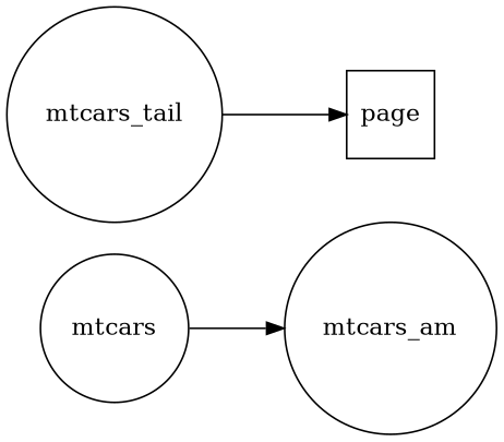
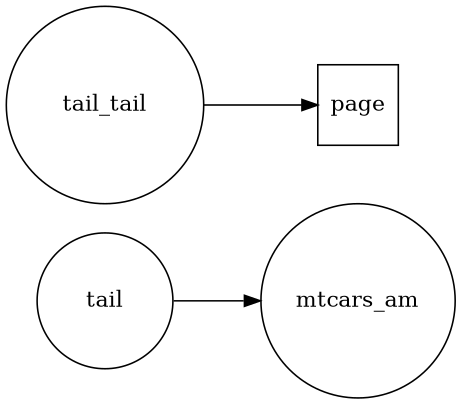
  digraph {
    rankdir=LR
    node [shape=circle]
-   n1 [label=mtcars]
+   n1 [label=tail]
    n2 [label=mtcars_am]
-   n3 [label=mtcars_tail]
+   n3 [label=tail_tail]
    n4 [label=page shape=square]
    n1 -> n2 [type=rxp_r]
    n3 -> n4 [type=rxp_quarto]
  }
